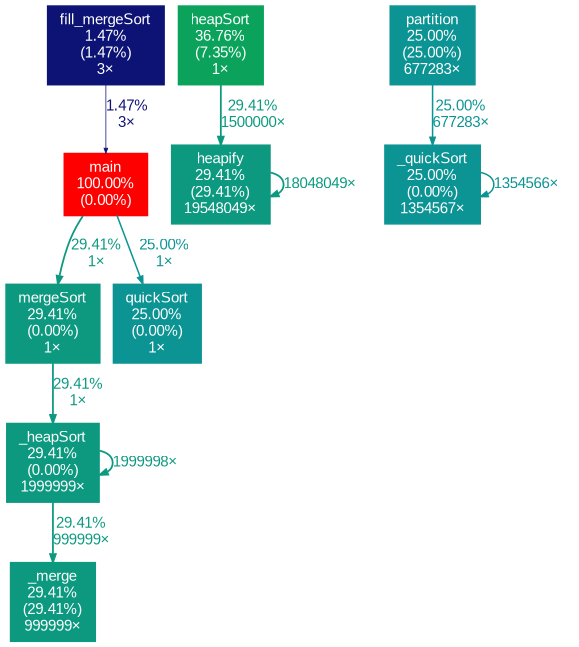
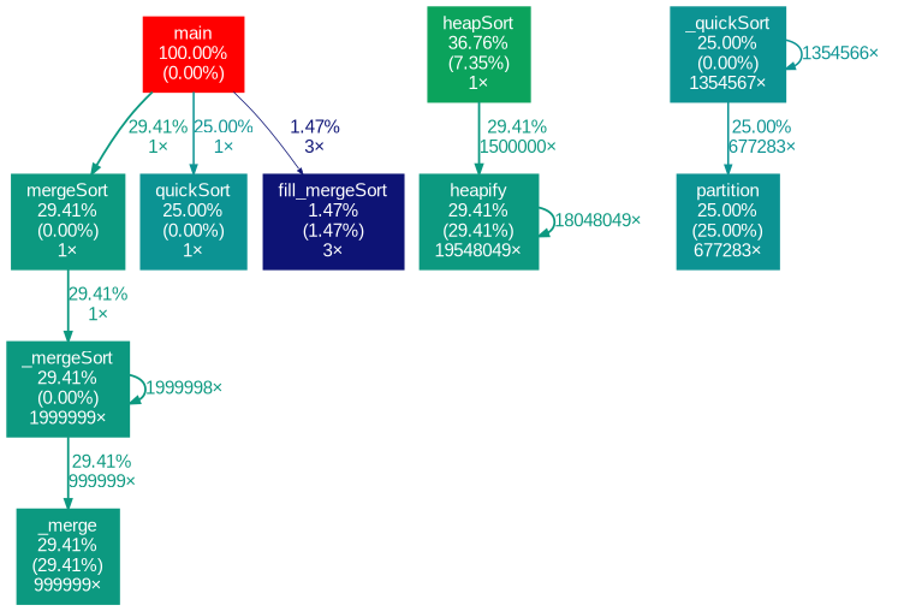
  digraph {
    fontname=Arial
    nodesep=0.125
    ranksep=0.25
    node [color="#0c9980" fontcolor="#ffffff" fontname=Arial fontsize=10.00 shape=box style=filled]
    edge [arrowsize=0.54 color="#0c9980" fontcolor="#0c9980" fontname=Arial fontsize=10.00 labeldistance=1.18 penwidth=1.18]
    n1 [color="#ff0000" height=0 label="main\n100.00%\n(0.00%)" width=0]
    n2 [height=0 label="mergeSort\n29.41%\n(0.00%)\n1×" width=0]
    n3 [color="#0c9393" height=0 label="quickSort\n25.00%\n(0.00%)\n1×" width=0]
    n4 [color="#0d1375" height=0 label="fill_mergeSort\n1.47%\n(1.47%)\n3×" width=0]
    n5 [color="#0ba35c" height=0 label="heapSort\n36.76%\n(7.35%)\n1×" width=0]
    n6 [height=0 label="heapify\n29.41%\n(29.41%)\n19548049×" width=0]
-   n7 [height=0 label="_heapSort\n29.41%\n(0.00%)\n1999999×" width=0]
+   n7 [height=0 label="_mergeSort\n29.41%\n(0.00%)\n1999999×" width=0]
    n8 [height=0 label="_merge\n29.41%\n(29.41%)\n999999×" width=0]
    n9 [color="#0c9393" height=0 label="_quickSort\n25.00%\n(0.00%)\n1354567×" width=0]
    n10 [color="#0c9393" height=0 label="partition\n25.00%\n(25.00%)\n677283×" width=0]
    n1 -> n2 [label="29.41%\n1×"]
    n1 -> n3 [arrowsize=0.50 color="#0c9393" fontcolor="#0c9393" label="25.00%\n1×" labeldistance=1.00 penwidth=1.00]
-   n4 -> n1 [arrowsize=0.35 color="#0d1375" fontcolor="#0d1375" label="1.47%\n3×" labeldistance=0.50 penwidth=0.50]
+   n1 -> n4 [arrowsize=0.35 color="#0d1375" fontcolor="#0d1375" label="1.47%\n3×" labeldistance=0.50 penwidth=0.50]
    n2 -> n7 [label="29.41%\n1×"]
    n5 -> n6 [label="29.41%\n1500000×"]
    n6 -> n6 [label="18048049×"]
    n7 -> n7 [label="1999998×"]
    n7 -> n8 [label="29.41%\n999999×"]
    n9 -> n9 [arrowsize=0.50 color="#0c9393" fontcolor="#0c9393" label="1354566×" labeldistance=1.00 penwidth=1.00]
-   n10 -> n9 [arrowsize=0.50 color="#0c9393" fontcolor="#0c9393" label="25.00%\n677283×" labeldistance=1.00 penwidth=1.00]
+   n9 -> n10 [arrowsize=0.50 color="#0c9393" fontcolor="#0c9393" label="25.00%\n677283×" labeldistance=1.00 penwidth=1.00]
  }
